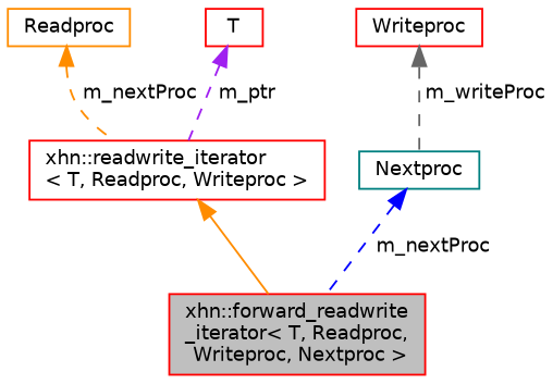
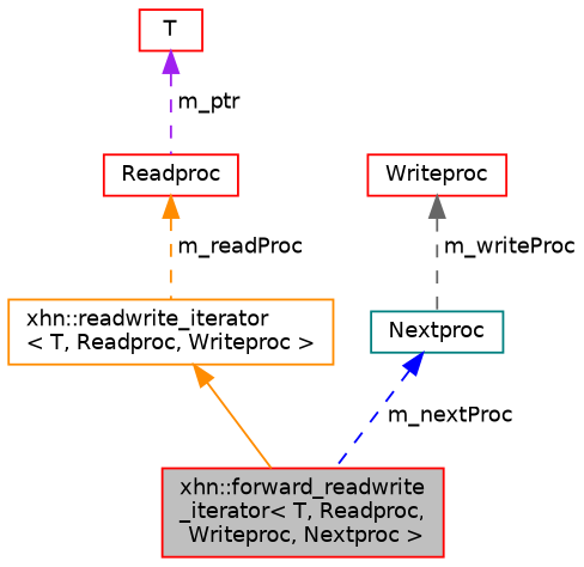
  digraph {
    node [color=red fillcolor=white fontname=Helvetica fontsize=10 shape=record style=filled]
    edge [color=darkorange dir=back fontname=Helvetica fontsize=10 labelfontname=Helvetica labelfontsize=10 style=dashed]
    n1 [fillcolor=grey75 fontcolor=black height=0.2 label="xhn::forward_readwrite\l_iterator\< T, Readproc,\l Writeproc, Nextproc \>" width=0.4]
-   n2 [height=0.2 label="xhn::readwrite_iterator\l\< T, Readproc, Writeproc \>" width=0.4]
-   n3 [color=darkorange height=0.2 label=Readproc width=0.4]
+   n2 [color=darkorange height=0.2 label="xhn::readwrite_iterator\l\< T, Readproc, Writeproc \>" width=0.4]
+   n3 [height=0.2 label=Readproc width=0.4]
    n4 [height=0.2 label=Writeproc width=0.4]
    n5 [color=teal height=0.2 label=Nextproc width=0.4]
    n6 [height=0.2 label=T width=0.4]
    n2 -> n1 [style=solid]
-   n3 -> n2 [label=" m_nextProc"]
+   n3 -> n2 [label=" m_readProc"]
    n4 -> n5 [color=gray40 label=" m_writeProc"]
    n5 -> n1 [color=blue label=" m_nextProc"]
-   n6 -> n2 [color=purple label=" m_ptr"]
+   n6 -> n3 [color=purple label=" m_ptr"]
  }
